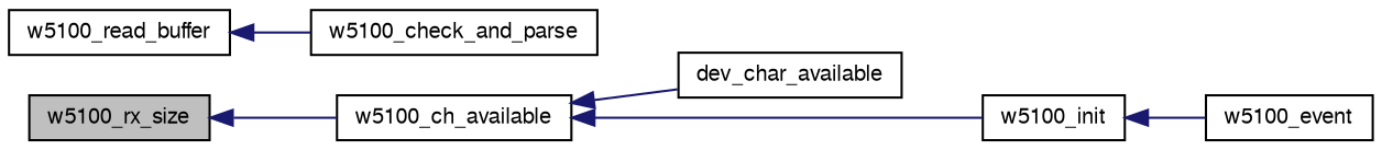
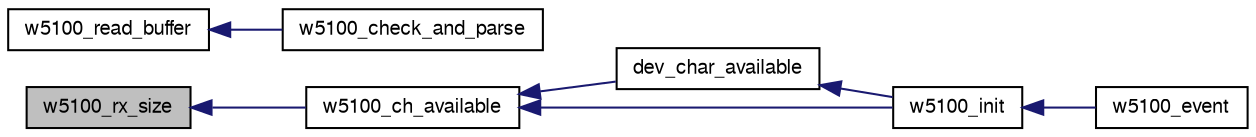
  digraph {
    rankdir=LR
    node [color=black fillcolor=white fontname=FreeSans fontsize=10 shape=record style=filled]
    edge [color=midnightblue dir=back fontname=FreeSans fontsize=10 labelfontname=FreeSans labelfontsize=10 style=solid]
    n1 [fillcolor=grey75 fontcolor=black height=0.2 label=w5100_rx_size width=0.4]
    n2 [height=0.2 label=w5100_ch_available width=0.4]
    n3 [height=0.2 label=dev_char_available width=0.4]
    n4 [height=0.2 label=w5100_init width=0.4]
    n5 [height=0.2 label=w5100_read_buffer width=0.4]
    n6 [height=0.2 label=w5100_check_and_parse width=0.4]
    n7 [height=0.2 label=w5100_event width=0.4]
    n1 -> n2
    n2 -> n3
    n2 -> n4
+   n3 -> n4
    n4 -> n7
    n5 -> n6
  }
